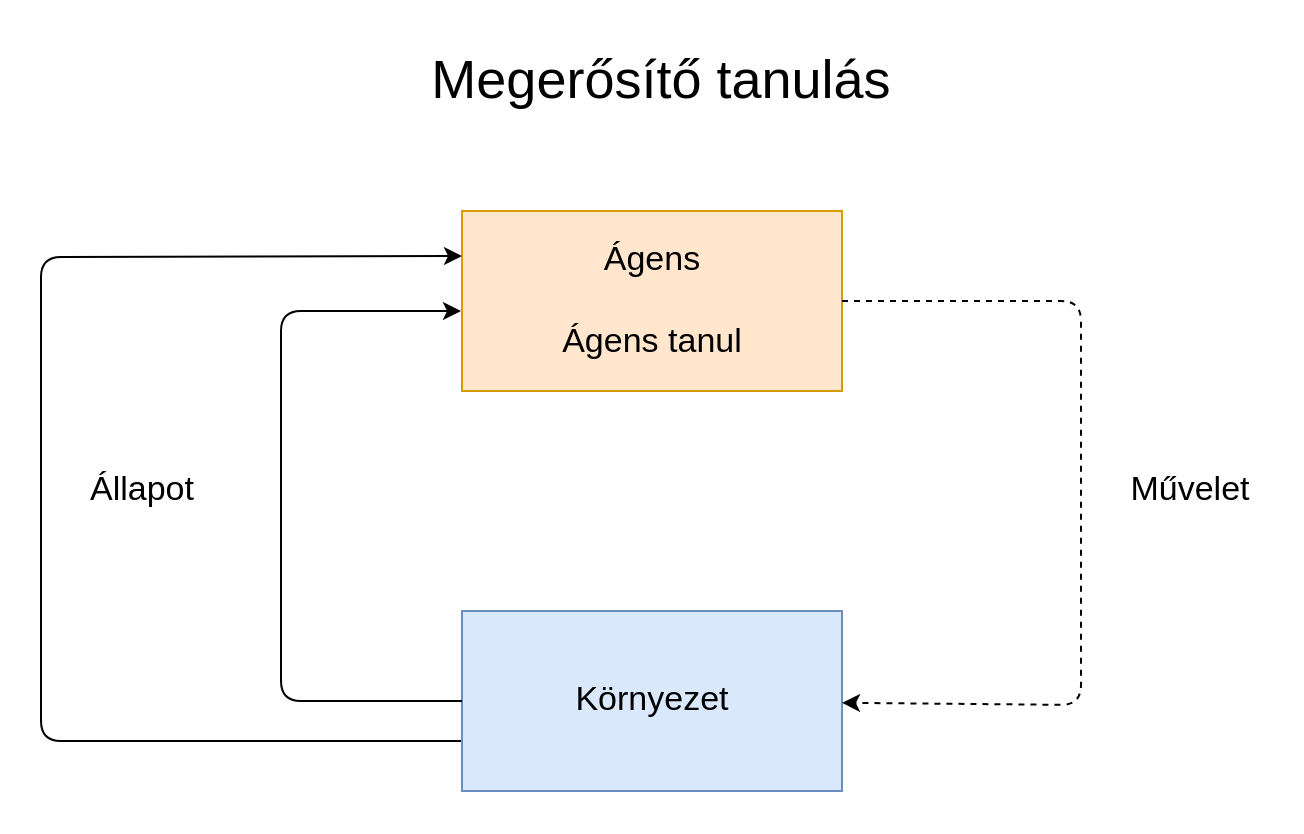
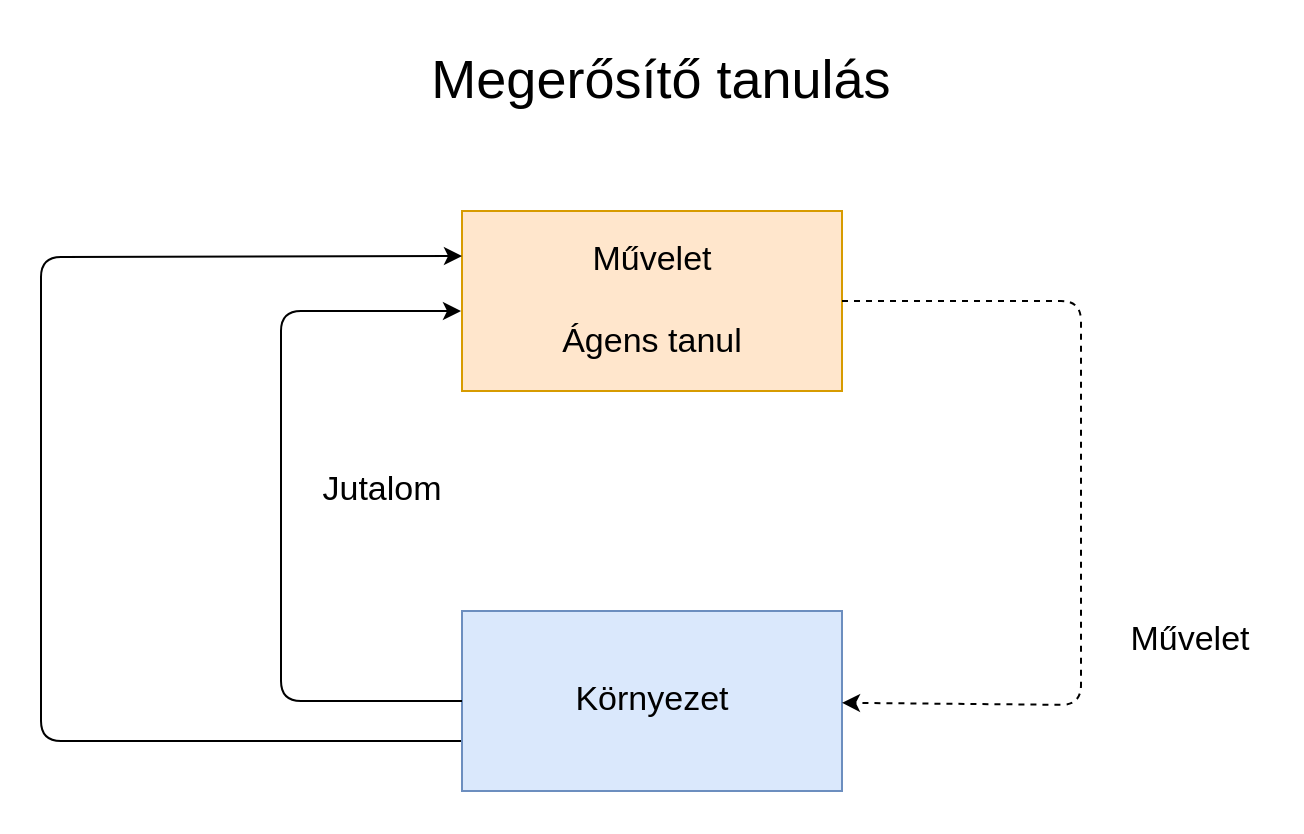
  <mxCell id="0" />
  <mxCell id="1" parent="0" />
  <mxCell id="2" value="&lt;font style=&quot;font-size: 27px&quot;&gt;Megerősítő tanulás&lt;/font&gt;" style="text;html=1;strokeColor=none;fillColor=none;align=center;verticalAlign=middle;whiteSpace=wrap;rounded=0;" vertex="1" parent="1"><mxGeometry x="193" y="20" width="275" height="40" as="geometry" /></mxCell>
- <mxCell id="3" value="&lt;font style=&quot;font-size: 17px&quot;&gt;Ágens&lt;br&gt;&lt;br&gt;Ágens tanul&lt;/font&gt;" style="rounded=0;whiteSpace=wrap;html=1;fillColor=#ffe6cc;strokeColor=#d79b00;" vertex="1" parent="1"><mxGeometry x="230.5" y="105" width="190" height="90" as="geometry" /></mxCell>
+ <mxCell id="3" value="&lt;font style=&quot;font-size: 17px&quot;&gt;Művelet&lt;br&gt;&lt;br&gt;Ágens tanul&lt;/font&gt;" style="rounded=0;whiteSpace=wrap;html=1;fillColor=#ffe6cc;strokeColor=#d79b00;" vertex="1" parent="1"><mxGeometry x="230.5" y="105" width="190" height="90" as="geometry" /></mxCell>
  <mxCell id="4" value="&lt;span style=&quot;font-size: 17px&quot;&gt;Környezet&lt;/span&gt;" style="rounded=0;whiteSpace=wrap;html=1;fillColor=#dae8fc;strokeColor=#6c8ebf;" vertex="1" parent="1"><mxGeometry x="230.5" y="305" width="190" height="90" as="geometry" /></mxCell>
  <mxCell id="5" value="" style="endArrow=classic;html=1;exitX=0;exitY=0.5;exitDx=0;exitDy=0;" edge="1" parent="1" source="4"><mxGeometry width="50" height="50" relative="1" as="geometry"><mxPoint x="160" y="305" as="sourcePoint" /><mxPoint x="230" y="155" as="targetPoint" /><Array as="points"><mxPoint x="140" y="350" /><mxPoint x="140" y="155" /></Array></mxGeometry></mxCell>
  <mxCell id="6" value="" style="endArrow=classic;html=1;exitX=1;exitY=0.5;exitDx=0;exitDy=0;dashed=1;" edge="1" parent="1" source="3" target="4"><mxGeometry width="50" height="50" relative="1" as="geometry"><mxPoint x="470" y="295" as="sourcePoint" /><mxPoint x="540" y="415" as="targetPoint" /><Array as="points"><mxPoint x="540" y="150" /><mxPoint x="540" y="352" /></Array></mxGeometry></mxCell>
  <mxCell id="7" value="" style="endArrow=classic;html=1;entryX=0;entryY=0.25;entryDx=0;entryDy=0;" edge="1" parent="1" target="3"><mxGeometry width="50" height="50" relative="1" as="geometry"><mxPoint x="230" y="370" as="sourcePoint" /><mxPoint x="110" y="175" as="targetPoint" /><Array as="points"><mxPoint x="20" y="370" /><mxPoint x="20" y="128" /></Array></mxGeometry></mxCell>
- <mxCell id="9" value="&lt;font style=&quot;font-size: 17px&quot;&gt;Állapot&lt;/font&gt;" style="text;html=1;strokeColor=none;fillColor=none;align=center;verticalAlign=middle;whiteSpace=wrap;rounded=0;" vertex="1" parent="1"><mxGeometry x="40" y="235" width="62" height="20" as="geometry" /></mxCell>
- <mxCell id="10" value="&lt;span style=&quot;font-size: 17px&quot;&gt;Művelet&lt;/span&gt;" style="text;html=1;strokeColor=none;fillColor=none;align=center;verticalAlign=middle;whiteSpace=wrap;rounded=0;" vertex="1" parent="1"><mxGeometry x="560" y="235" width="70" height="20" as="geometry" /></mxCell>
+ <mxCell id="8" value="&lt;font style=&quot;font-size: 17px&quot;&gt;Jutalom&lt;/font&gt;" style="text;html=1;strokeColor=none;fillColor=none;align=center;verticalAlign=middle;whiteSpace=wrap;rounded=0;" vertex="1" parent="1"><mxGeometry x="160" y="235" width="62" height="20" as="geometry" /></mxCell>
+ <mxCell id="10" value="&lt;span style=&quot;font-size: 17px&quot;&gt;Művelet&lt;/span&gt;" style="text;html=1;strokeColor=none;fillColor=none;align=center;verticalAlign=middle;whiteSpace=wrap;rounded=0;" vertex="1" parent="1"><mxGeometry x="560" y="310" width="70" height="20" as="geometry" /></mxCell>
